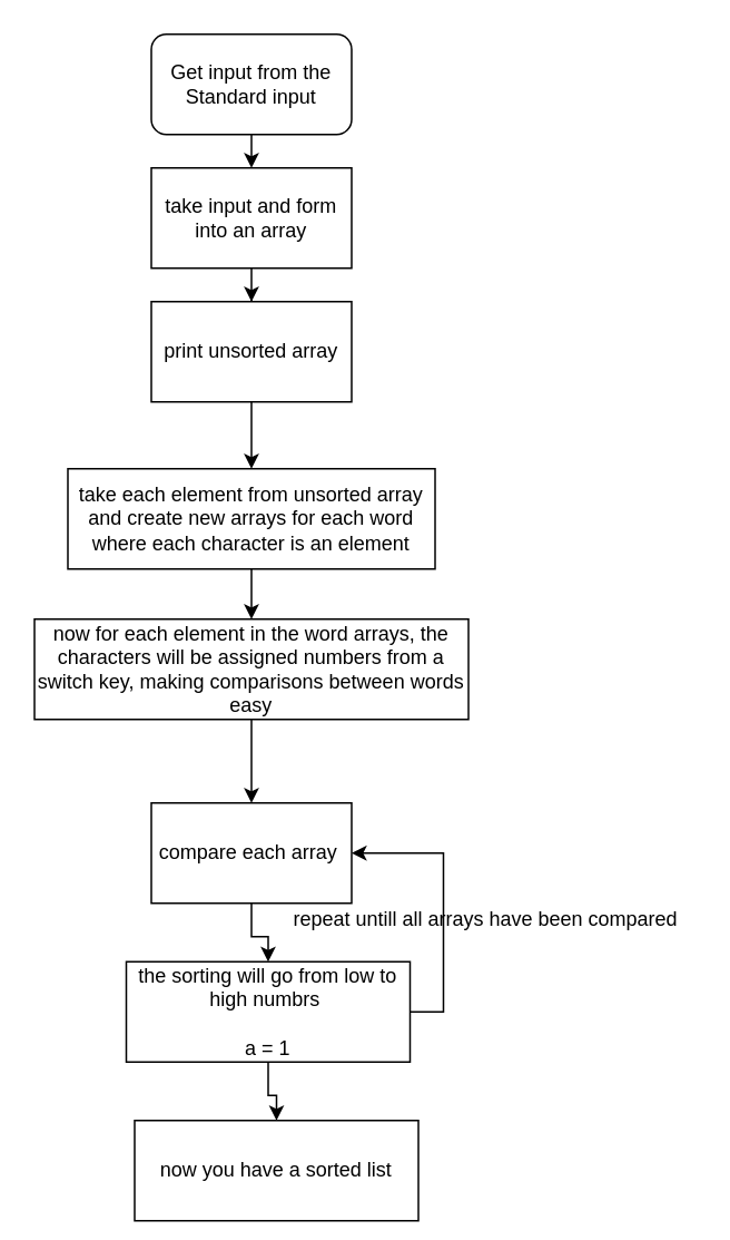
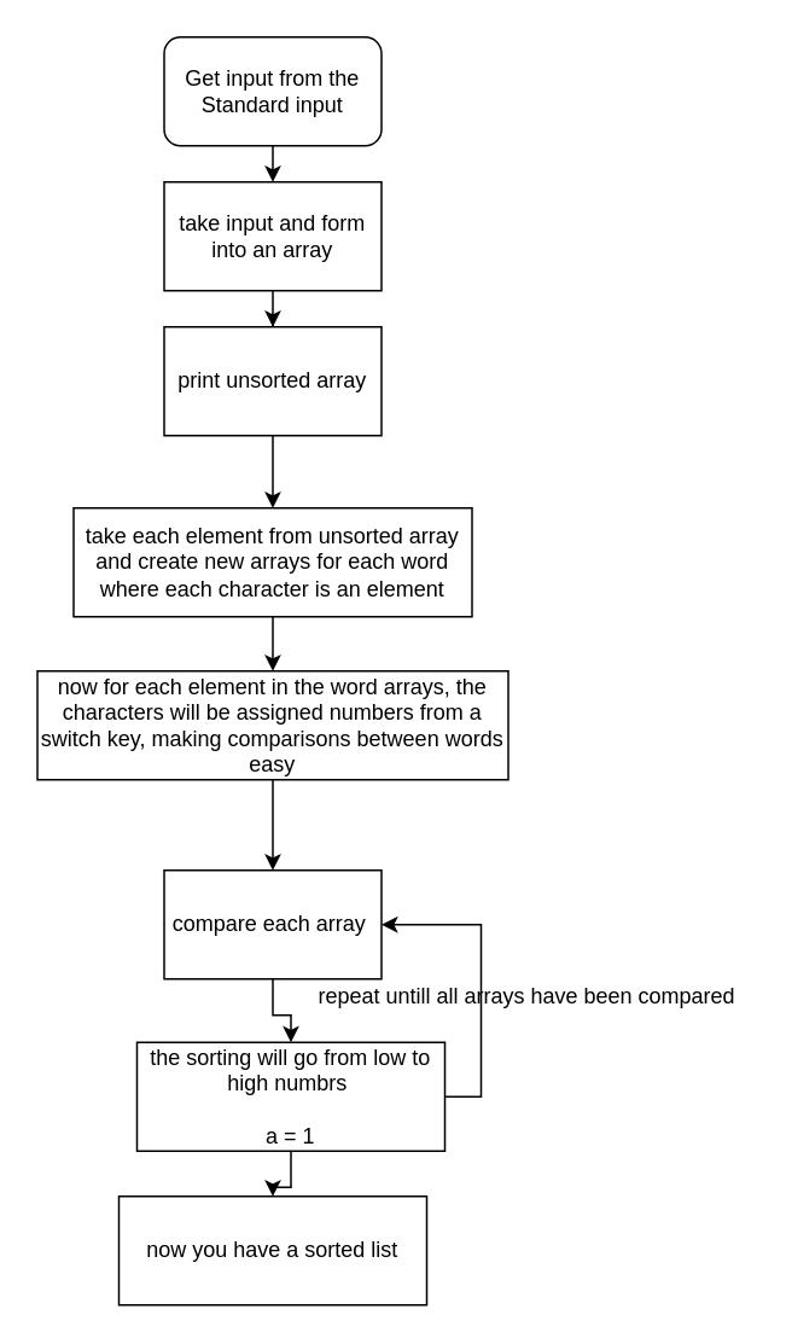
  <mxCell id="0" />
  <mxCell id="1" parent="0" />
  <mxCell id="2" value="" style="edgeStyle=orthogonalEdgeStyle;rounded=0;orthogonalLoop=1;jettySize=auto;html=1;" edge="1" parent="1" source="3" target="5"><mxGeometry relative="1" as="geometry" /></mxCell>
  <mxCell id="3" value="take input and form into an array" style="rounded=0;whiteSpace=wrap;html=1;" vertex="1" parent="1"><mxGeometry x="90" y="100" width="120" height="60" as="geometry" /></mxCell>
  <mxCell id="4" value="" style="edgeStyle=orthogonalEdgeStyle;rounded=0;orthogonalLoop=1;jettySize=auto;html=1;" edge="1" parent="1" source="5" target="7"><mxGeometry relative="1" as="geometry" /></mxCell>
  <mxCell id="5" value="print unsorted array" style="whiteSpace=wrap;html=1;rounded=0;" vertex="1" parent="1"><mxGeometry x="90" y="180" width="120" height="60" as="geometry" /></mxCell>
  <mxCell id="6" value="" style="edgeStyle=orthogonalEdgeStyle;rounded=0;orthogonalLoop=1;jettySize=auto;html=1;" edge="1" parent="1" source="7" target="11"><mxGeometry relative="1" as="geometry" /></mxCell>
  <mxCell id="7" value="take each element from unsorted array and create new arrays for each word where each character is an element" style="whiteSpace=wrap;html=1;rounded=0;" vertex="1" parent="1"><mxGeometry x="40" y="280" width="220" height="60" as="geometry" /></mxCell>
  <mxCell id="8" value="Get input from the Standard input" style="whiteSpace=wrap;html=1;rounded=1;" vertex="1" parent="1"><mxGeometry x="90" y="20" width="120" height="60" as="geometry" /></mxCell>
  <mxCell id="9" value="" style="endArrow=classic;html=1;rounded=0;exitX=0.5;exitY=1;exitDx=0;exitDy=0;entryX=0.5;entryY=0;entryDx=0;entryDy=0;" edge="1" parent="1" source="8" target="3"><mxGeometry width="50" height="50" relative="1" as="geometry"><mxPoint x="-40" y="160" as="sourcePoint" /><mxPoint x="10" y="110" as="targetPoint" /></mxGeometry></mxCell>
  <mxCell id="10" value="" style="edgeStyle=orthogonalEdgeStyle;rounded=0;orthogonalLoop=1;jettySize=auto;html=1;" edge="1" parent="1" source="11" target="13"><mxGeometry relative="1" as="geometry" /></mxCell>
  <mxCell id="11" value="now for each element in the word arrays, the characters will be assigned numbers from a switch key, making comparisons between words easy" style="whiteSpace=wrap;html=1;rounded=0;" vertex="1" parent="1"><mxGeometry x="20" y="370" width="260" height="60" as="geometry" /></mxCell>
  <mxCell id="12" value="" style="edgeStyle=orthogonalEdgeStyle;rounded=0;orthogonalLoop=1;jettySize=auto;html=1;" edge="1" parent="1" source="13" target="16"><mxGeometry relative="1" as="geometry" /></mxCell>
  <mxCell id="13" value="compare each array&amp;nbsp;" style="whiteSpace=wrap;html=1;rounded=0;" vertex="1" parent="1"><mxGeometry x="90" y="480" width="120" height="60" as="geometry" /></mxCell>
  <mxCell id="14" style="edgeStyle=orthogonalEdgeStyle;rounded=0;orthogonalLoop=1;jettySize=auto;html=1;exitX=1;exitY=0.5;exitDx=0;exitDy=0;entryX=1;entryY=0.5;entryDx=0;entryDy=0;" edge="1" parent="1" source="16" target="13"><mxGeometry relative="1" as="geometry" /></mxCell>
  <mxCell id="15" value="" style="edgeStyle=orthogonalEdgeStyle;rounded=0;orthogonalLoop=1;jettySize=auto;html=1;" edge="1" parent="1" source="16" target="18"><mxGeometry relative="1" as="geometry" /></mxCell>
  <mxCell id="16" value="the sorting will go from low to high numbrs&amp;nbsp;&lt;br&gt;&lt;br&gt;a = 1" style="whiteSpace=wrap;html=1;rounded=0;" vertex="1" parent="1"><mxGeometry x="75" y="575" width="170" height="60" as="geometry" /></mxCell>
  <mxCell id="17" value="repeat untill all arrays have been compared" style="text;html=1;align=center;verticalAlign=middle;resizable=0;points=[];autosize=1;strokeColor=none;fillColor=none;" vertex="1" parent="1"><mxGeometry x="165" y="535" width="250" height="30" as="geometry" /></mxCell>
- <mxCell id="18" value="now you have a sorted list" style="whiteSpace=wrap;html=1;rounded=0;" vertex="1" parent="1"><mxGeometry x="80" y="670" width="170" height="60" as="geometry" /></mxCell>
+ <mxCell id="18" value="now you have a sorted list" style="whiteSpace=wrap;html=1;rounded=0;" vertex="1" parent="1"><mxGeometry x="65" y="660" width="170" height="60" as="geometry" /></mxCell>
